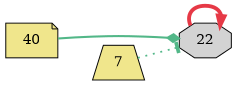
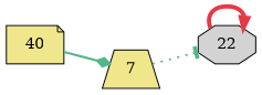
  digraph {
    rankdir=LR
    node [fillcolor=khaki style=filled]
    edge [color="#52b788"]
    n1 [label=40 shape=note]
    n2 [fillcolor=lightgrey label=22 shape=octagon]
    n3 [label=7 shape=trapezium]
-   n1 -> n2 [arrowhead=diamond penwidth=2.15 style=bold]
+   n1 -> n3 [arrowhead=diamond penwidth=2.15 style=bold]
    n2 -> n2 [arrowhead=normal color="#e63946" penwidth=4.00 style=solid]
    n3 -> n2 [arrowhead=tee penwidth=1.80 style=dotted]
  }
